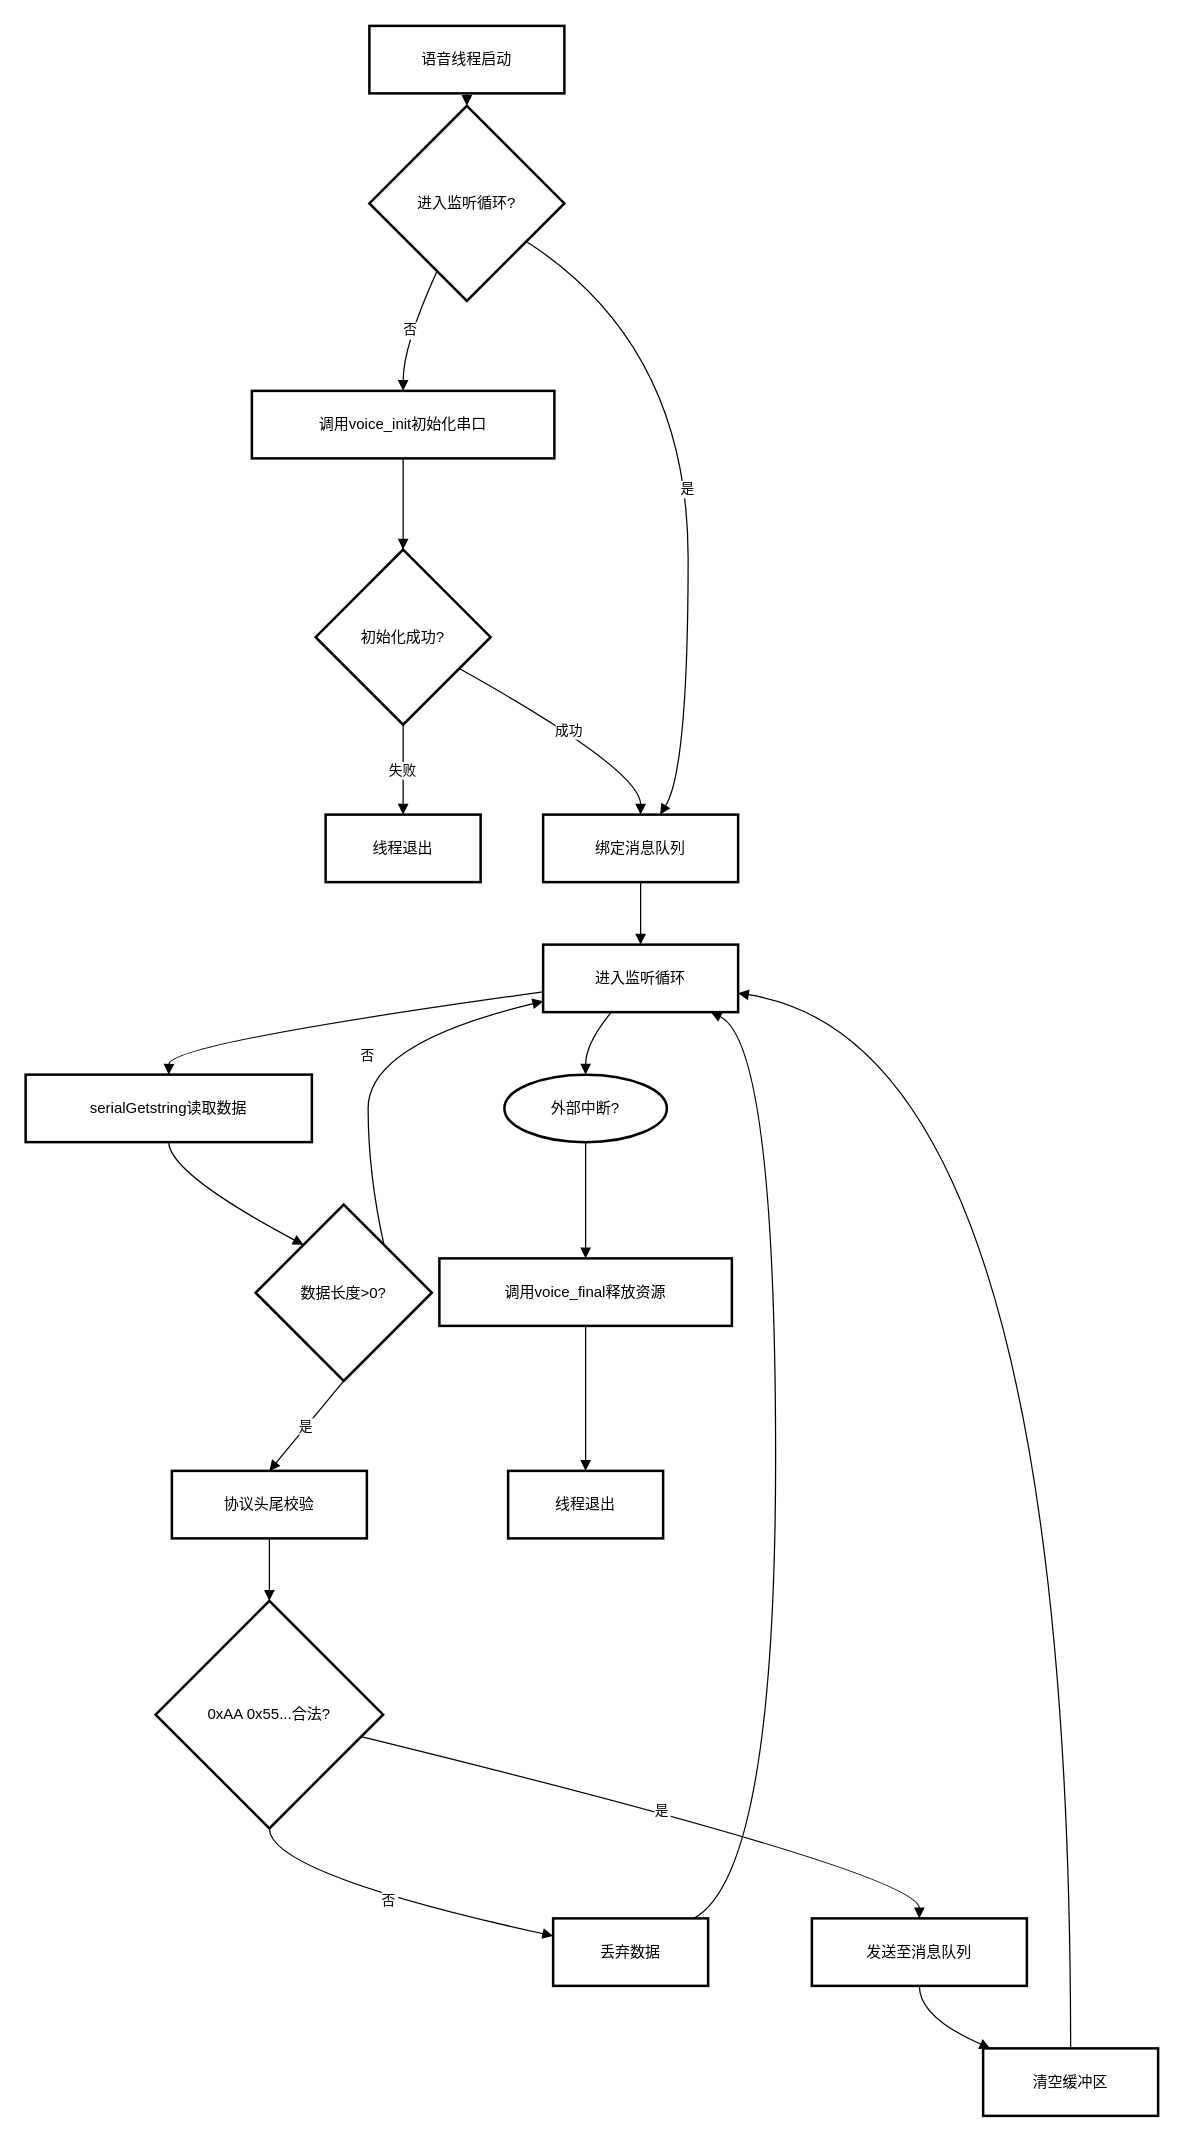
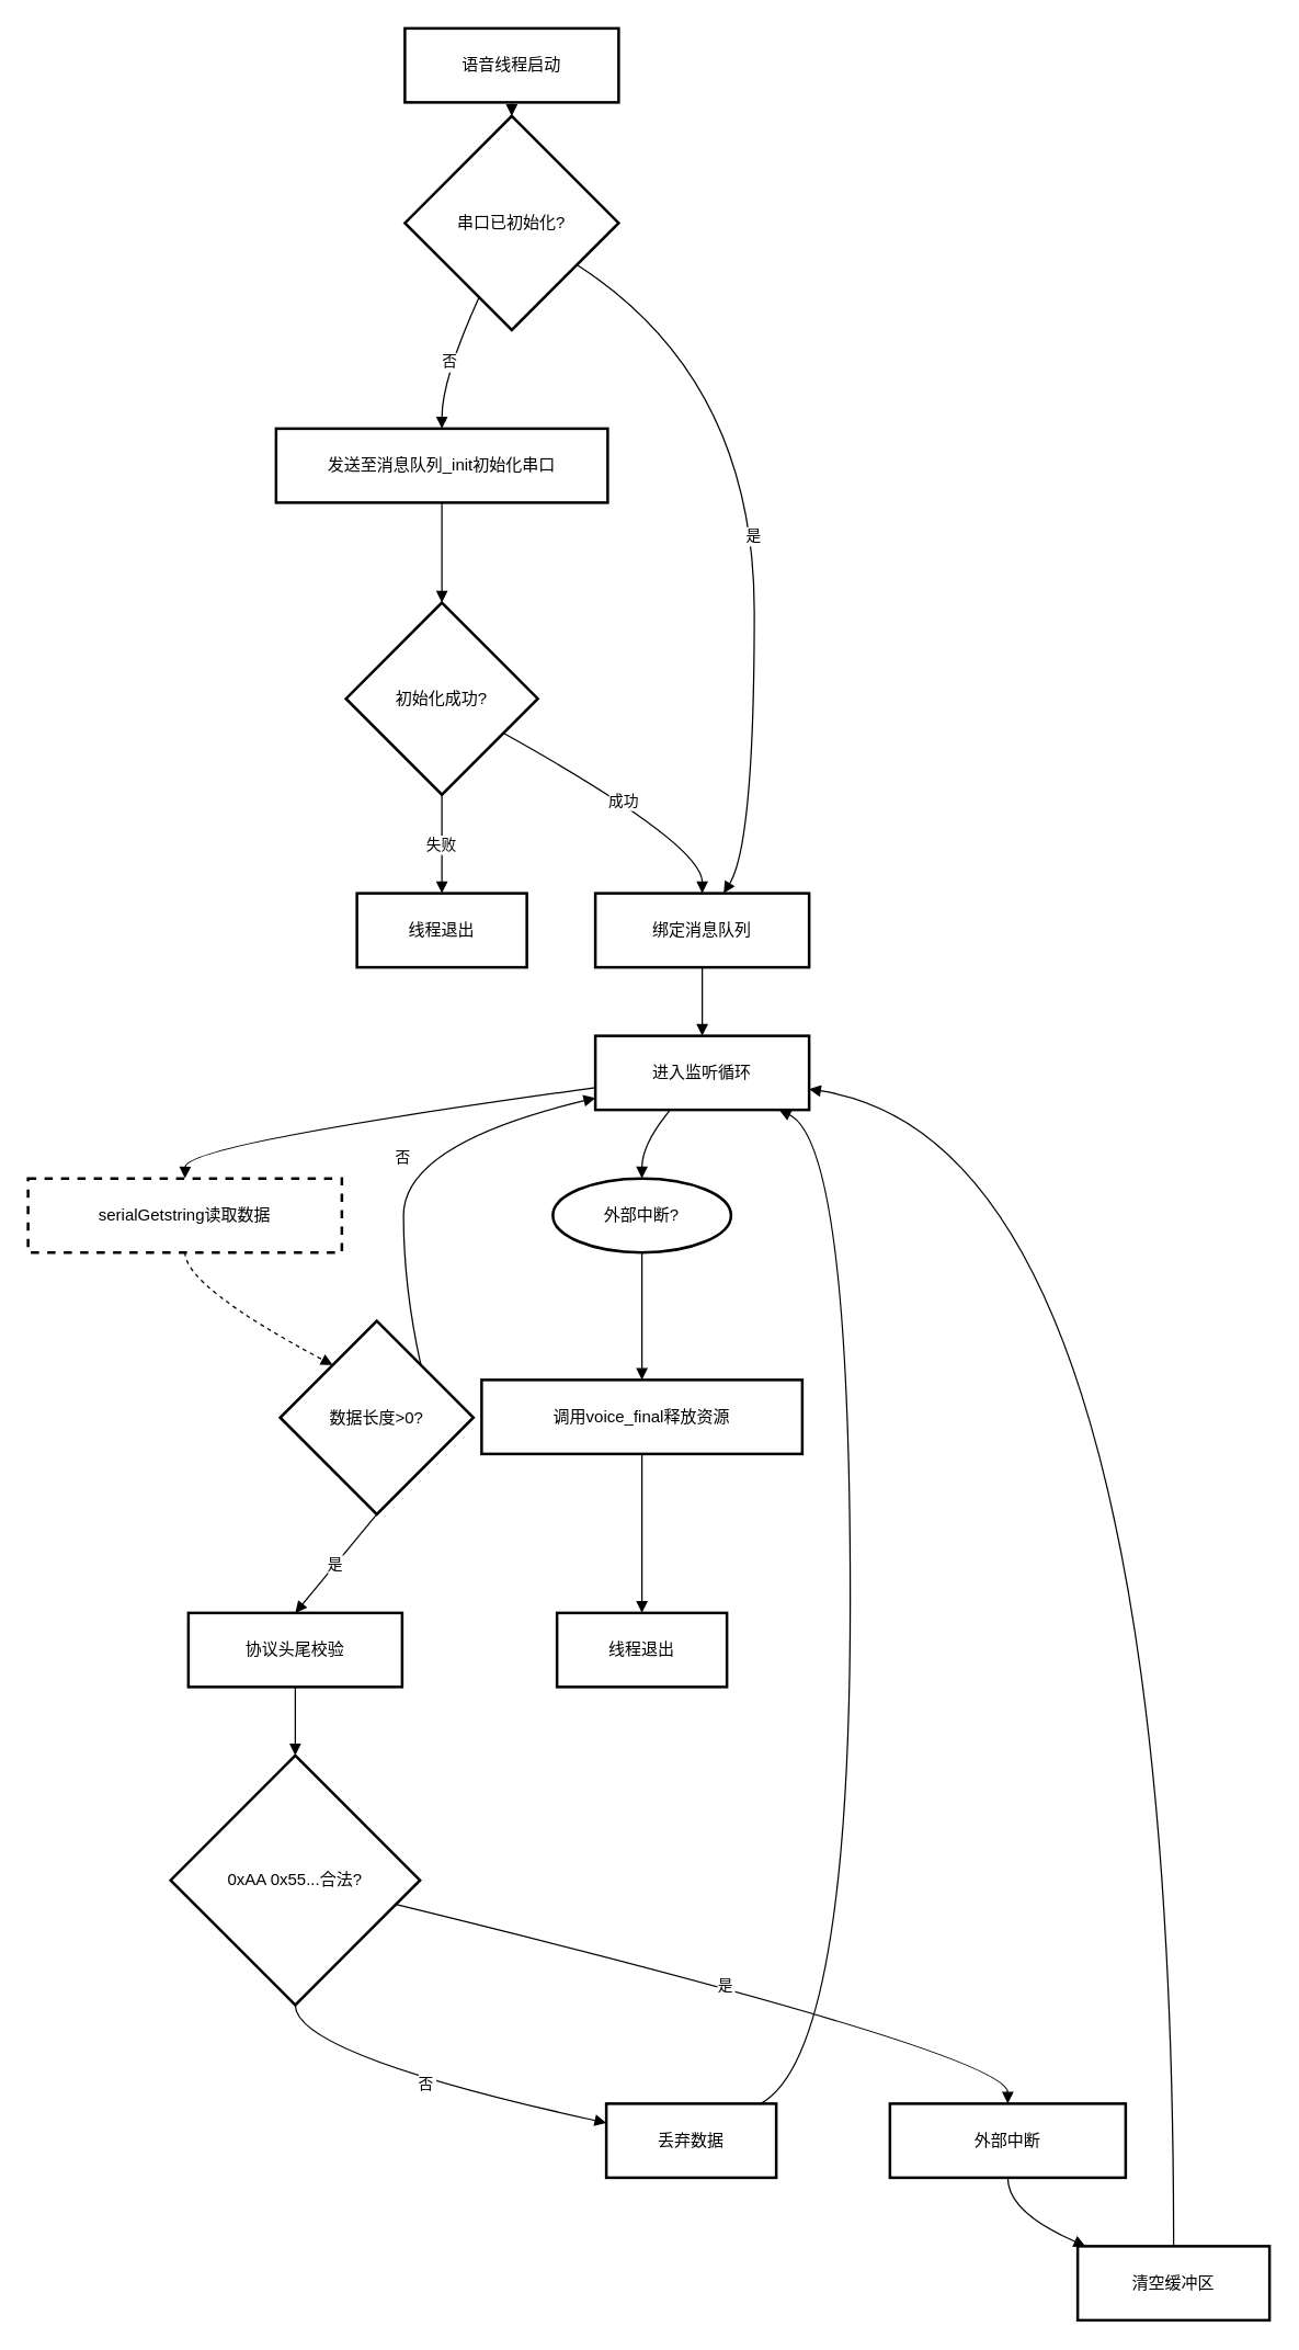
  <mxCell id="0" />
  <mxCell id="1" parent="0" />
  <mxCell id="2" value="语音线程启动" style="whiteSpace=wrap;strokeWidth=2;" vertex="1" parent="1"><mxGeometry x="295" y="20" width="156" height="54" as="geometry" /></mxCell>
- <mxCell id="3" value="进入监听循环?" style="rhombus;strokeWidth=2;whiteSpace=wrap;" vertex="1" parent="1"><mxGeometry x="295" y="84" width="156" height="156" as="geometry" /></mxCell>
- <mxCell id="4" value="调用voice_init初始化串口" style="whiteSpace=wrap;strokeWidth=2;" vertex="1" parent="1"><mxGeometry x="201" y="312" width="242" height="54" as="geometry" /></mxCell>
+ <mxCell id="3" value="串口已初始化?" style="rhombus;strokeWidth=2;whiteSpace=wrap;" vertex="1" parent="1"><mxGeometry x="295" y="84" width="156" height="156" as="geometry" /></mxCell>
+ <mxCell id="4" value="发送至消息队列_init初始化串口" style="whiteSpace=wrap;strokeWidth=2;" vertex="1" parent="1"><mxGeometry x="201" y="312" width="242" height="54" as="geometry" /></mxCell>
  <mxCell id="5" value="初始化成功?" style="rhombus;strokeWidth=2;whiteSpace=wrap;" vertex="1" parent="1"><mxGeometry x="252" y="439" width="140" height="140" as="geometry" /></mxCell>
  <mxCell id="6" value="线程退出" style="whiteSpace=wrap;strokeWidth=2;" vertex="1" parent="1"><mxGeometry x="260" y="651" width="124" height="54" as="geometry" /></mxCell>
  <mxCell id="7" value="绑定消息队列" style="whiteSpace=wrap;strokeWidth=2;" vertex="1" parent="1"><mxGeometry x="434" y="651" width="156" height="54" as="geometry" /></mxCell>
  <mxCell id="8" value="进入监听循环" style="whiteSpace=wrap;strokeWidth=2;" vertex="1" parent="1"><mxGeometry x="434" y="755" width="156" height="54" as="geometry" /></mxCell>
- <mxCell id="9" value="serialGetstring读取数据" style="whiteSpace=wrap;strokeWidth=2;" vertex="1" parent="1"><mxGeometry x="20" y="859" width="229" height="54" as="geometry" /></mxCell>
+ <mxCell id="9" value="serialGetstring读取数据" style="whiteSpace=wrap;strokeWidth=2;dashed=1;" vertex="1" parent="1"><mxGeometry x="20" y="859" width="229" height="54" as="geometry" /></mxCell>
  <mxCell id="10" value="数据长度&gt;0?" style="rhombus;strokeWidth=2;whiteSpace=wrap;" vertex="1" parent="1"><mxGeometry x="204" y="963" width="141" height="141" as="geometry" /></mxCell>
  <mxCell id="11" value="协议头尾校验" style="whiteSpace=wrap;strokeWidth=2;" vertex="1" parent="1"><mxGeometry x="137" y="1176" width="156" height="54" as="geometry" /></mxCell>
  <mxCell id="12" value="0xAA 0x55...合法?" style="rhombus;strokeWidth=2;whiteSpace=wrap;" vertex="1" parent="1"><mxGeometry x="124" y="1280" width="182" height="182" as="geometry" /></mxCell>
  <mxCell id="13" value="丢弃数据" style="whiteSpace=wrap;strokeWidth=2;" vertex="1" parent="1"><mxGeometry x="442" y="1534" width="124" height="54" as="geometry" /></mxCell>
- <mxCell id="14" value="发送至消息队列" style="whiteSpace=wrap;strokeWidth=2;" vertex="1" parent="1"><mxGeometry x="649" y="1534" width="172" height="54" as="geometry" /></mxCell>
+ <mxCell id="14" value="外部中断" style="whiteSpace=wrap;strokeWidth=2;" vertex="1" parent="1"><mxGeometry x="649" y="1534" width="172" height="54" as="geometry" /></mxCell>
  <mxCell id="15" value="清空缓冲区" style="whiteSpace=wrap;strokeWidth=2;" vertex="1" parent="1"><mxGeometry x="786" y="1638" width="140" height="54" as="geometry" /></mxCell>
  <mxCell id="16" value="外部中断?" style="ellipse;whiteSpace=wrap;strokeWidth=2;" vertex="1" parent="1"><mxGeometry x="403" y="859" width="130" height="54" as="geometry" /></mxCell>
  <mxCell id="17" value="调用voice_final释放资源" style="whiteSpace=wrap;strokeWidth=2;" vertex="1" parent="1"><mxGeometry x="351" y="1006" width="234" height="54" as="geometry" /></mxCell>
  <mxCell id="18" value="线程退出" style="whiteSpace=wrap;strokeWidth=2;" vertex="1" parent="1"><mxGeometry x="406" y="1176" width="124" height="54" as="geometry" /></mxCell>
  <mxCell id="19" value="" style="curved=1;startArrow=none;endArrow=block;exitX=0.5;exitY=1;entryX=0.5;entryY=0;rounded=0;" edge="1" parent="1" source="2" target="3"><mxGeometry relative="1" as="geometry"><Array as="points" /></mxGeometry></mxCell>
  <mxCell id="20" value="否" style="curved=1;startArrow=none;endArrow=block;exitX=0.28;exitY=1;entryX=0.5;entryY=0.01;rounded=0;" edge="1" parent="1" source="3" target="4"><mxGeometry relative="1" as="geometry"><Array as="points"><mxPoint x="322" y="276" /></Array></mxGeometry></mxCell>
  <mxCell id="21" value="" style="curved=1;startArrow=none;endArrow=block;exitX=0.5;exitY=1.01;entryX=0.5;entryY=0;rounded=0;" edge="1" parent="1" source="4" target="5"><mxGeometry relative="1" as="geometry"><Array as="points" /></mxGeometry></mxCell>
  <mxCell id="22" value="失败" style="curved=1;startArrow=none;endArrow=block;exitX=0.5;exitY=1;entryX=0.5;entryY=0;rounded=0;" edge="1" parent="1" source="5" target="6"><mxGeometry relative="1" as="geometry"><Array as="points" /></mxGeometry></mxCell>
  <mxCell id="23" value="成功" style="curved=1;startArrow=none;endArrow=block;exitX=1;exitY=0.78;entryX=0.5;entryY=0;rounded=0;" edge="1" parent="1" source="5" target="7"><mxGeometry relative="1" as="geometry"><Array as="points"><mxPoint x="512" y="615" /></Array></mxGeometry></mxCell>
  <mxCell id="24" value="是" style="curved=1;startArrow=none;endArrow=block;exitX=1;exitY=0.82;entryX=0.6;entryY=0;rounded=0;" edge="1" parent="1" source="3" target="7"><mxGeometry relative="1" as="geometry"><Array as="points"><mxPoint x="550" y="276" /><mxPoint x="550" y="615" /></Array></mxGeometry></mxCell>
  <mxCell id="25" value="" style="curved=1;startArrow=none;endArrow=block;exitX=0.5;exitY=1;entryX=0.5;entryY=0;rounded=0;" edge="1" parent="1" source="7" target="8"><mxGeometry relative="1" as="geometry"><Array as="points" /></mxGeometry></mxCell>
  <mxCell id="26" value="" style="curved=1;startArrow=none;endArrow=block;exitX=0;exitY=0.7;entryX=0.5;entryY=0;rounded=0;" edge="1" parent="1" source="8" target="9"><mxGeometry relative="1" as="geometry"><Array as="points"><mxPoint x="135" y="834" /></Array></mxGeometry></mxCell>
- <mxCell id="27" value="" style="curved=1;startArrow=none;endArrow=block;exitX=0.5;exitY=1;entryX=0.08;entryY=0;rounded=0;" edge="1" parent="1" source="9" target="10"><mxGeometry relative="1" as="geometry"><Array as="points"><mxPoint x="135" y="938" /></Array></mxGeometry></mxCell>
+ <mxCell id="27" value="" style="curved=1;startArrow=none;endArrow=block;exitX=0.5;exitY=1;entryX=0.08;entryY=0;rounded=0;dashed=1;" edge="1" parent="1" source="9" target="10"><mxGeometry relative="1" as="geometry"><Array as="points"><mxPoint x="135" y="938" /></Array></mxGeometry></mxCell>
  <mxCell id="28" value="否" style="curved=1;startArrow=none;endArrow=block;exitX=0.92;exitY=0;entryX=0;entryY=0.84;rounded=0;" edge="1" parent="1" source="10" target="8"><mxGeometry relative="1" as="geometry"><Array as="points"><mxPoint x="294" y="938" /><mxPoint x="294" y="834" /></Array></mxGeometry></mxCell>
  <mxCell id="29" value="是" style="curved=1;startArrow=none;endArrow=block;exitX=0.5;exitY=1;entryX=0.5;entryY=0;rounded=0;" edge="1" parent="1" source="10" target="11"><mxGeometry relative="1" as="geometry"><Array as="points" /></mxGeometry></mxCell>
  <mxCell id="30" value="" style="curved=1;startArrow=none;endArrow=block;exitX=0.5;exitY=1;entryX=0.5;entryY=0;rounded=0;" edge="1" parent="1" source="11" target="12"><mxGeometry relative="1" as="geometry"><Array as="points" /></mxGeometry></mxCell>
  <mxCell id="31" value="否" style="curved=1;startArrow=none;endArrow=block;exitX=0.5;exitY=1;entryX=0;entryY=0.26;rounded=0;" edge="1" parent="1" source="12" target="13"><mxGeometry relative="1" as="geometry"><Array as="points"><mxPoint x="215" y="1498" /></Array></mxGeometry></mxCell>
  <mxCell id="32" value="是" style="curved=1;startArrow=none;endArrow=block;exitX=1;exitY=0.62;entryX=0.5;entryY=0.01;rounded=0;" edge="1" parent="1" source="12" target="14"><mxGeometry relative="1" as="geometry"><Array as="points"><mxPoint x="735" y="1498" /></Array></mxGeometry></mxCell>
  <mxCell id="33" value="" style="curved=1;startArrow=none;endArrow=block;exitX=0.9;exitY=0.01;entryX=0.86;entryY=1;rounded=0;" edge="1" parent="1" source="13" target="8"><mxGeometry relative="1" as="geometry"><Array as="points"><mxPoint x="620" y="1498" /><mxPoint x="620" y="834" /></Array></mxGeometry></mxCell>
  <mxCell id="34" value="" style="curved=1;startArrow=none;endArrow=block;exitX=0.5;exitY=1.01;entryX=0.05;entryY=0.01;rounded=0;" edge="1" parent="1" source="14" target="15"><mxGeometry relative="1" as="geometry"><Array as="points"><mxPoint x="735" y="1613" /></Array></mxGeometry></mxCell>
  <mxCell id="35" value="" style="curved=1;startArrow=none;endArrow=block;exitX=0.5;exitY=0.01;entryX=1;entryY=0.72;rounded=0;" edge="1" parent="1" source="15" target="8"><mxGeometry relative="1" as="geometry"><Array as="points"><mxPoint x="856" y="834" /></Array></mxGeometry></mxCell>
  <mxCell id="36" value="" style="curved=1;startArrow=none;endArrow=block;exitX=0.35;exitY=1;entryX=0.5;entryY=0;rounded=0;" edge="1" parent="1" source="8" target="16"><mxGeometry relative="1" as="geometry"><Array as="points"><mxPoint x="468" y="834" /></Array></mxGeometry></mxCell>
  <mxCell id="37" value="" style="curved=1;startArrow=none;endArrow=block;exitX=0.5;exitY=1;entryX=0.5;entryY=0.01;rounded=0;" edge="1" parent="1" source="16" target="17"><mxGeometry relative="1" as="geometry"><Array as="points" /></mxGeometry></mxCell>
  <mxCell id="38" value="" style="curved=1;startArrow=none;endArrow=block;exitX=0.5;exitY=1.01;entryX=0.5;entryY=0;rounded=0;" edge="1" parent="1" source="17" target="18"><mxGeometry relative="1" as="geometry"><Array as="points" /></mxGeometry></mxCell>
